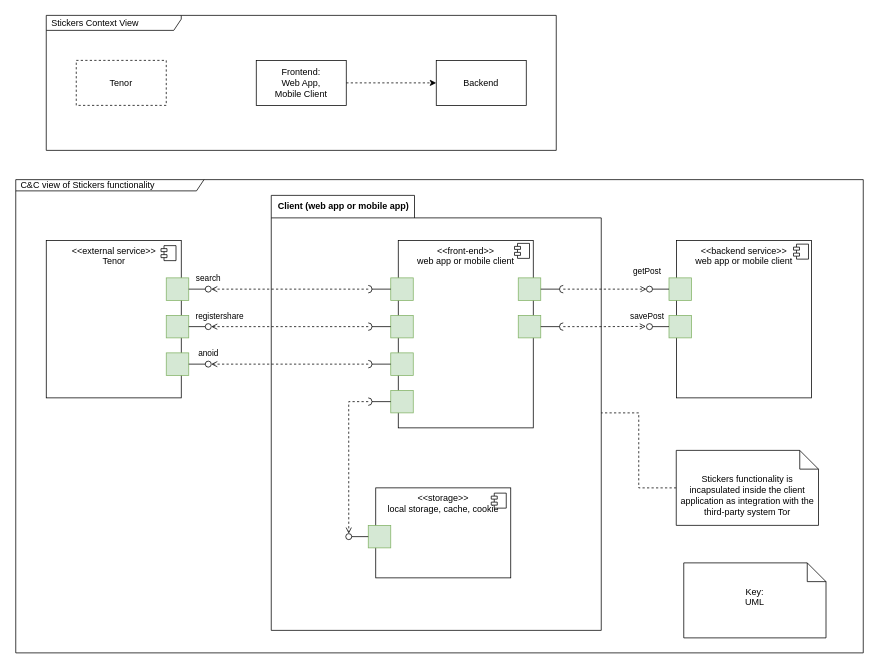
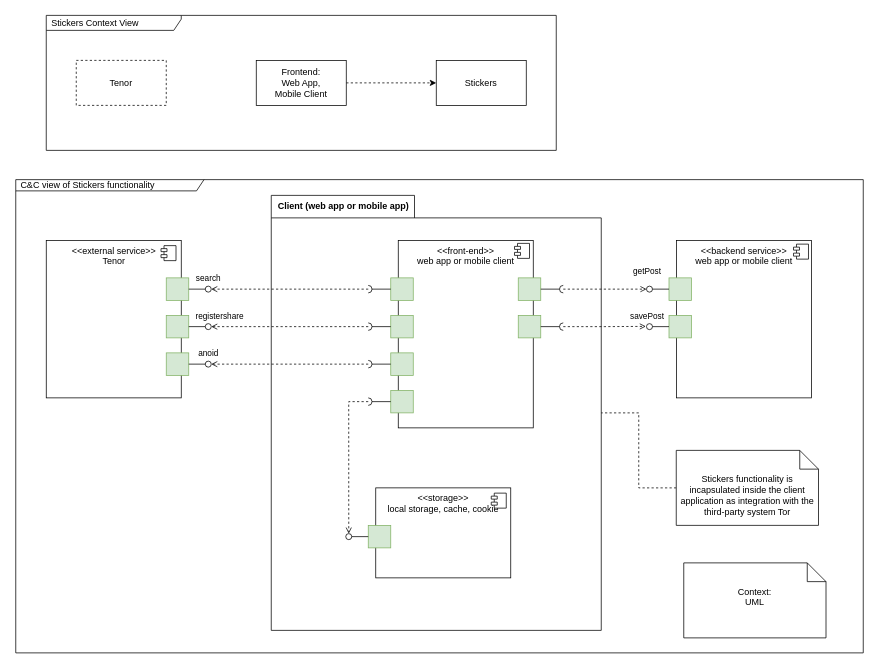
  <mxCell id="0" />
  <mxCell id="1" parent="0" />
  <mxCell id="2" value="Client (web app or mobile app)" style="shape=folder;fontStyle=1;tabWidth=191;tabHeight=30;tabPosition=left;html=1;boundedLbl=1;labelInHeader=1;container=1;collapsible=0;fontColor=#000000;" vertex="1" parent="1"><mxGeometry x="361" y="260" width="440" height="580" as="geometry" /></mxCell>
  <mxCell id="3" value="" style="html=1;strokeColor=none;resizeWidth=1;resizeHeight=1;fillColor=none;part=1;connectable=0;allowArrows=0;deletable=0;fontColor=#000000;" vertex="1" parent="2"><mxGeometry width="440.0" height="406" relative="1" as="geometry"><mxPoint y="30" as="offset" /></mxGeometry></mxCell>
  <mxCell id="4" value="Stickers Context View" style="shape=umlFrame;whiteSpace=wrap;html=1;width=180;height=20;boundedLbl=1;verticalAlign=middle;align=left;spacingLeft=5;" vertex="1" parent="1"><mxGeometry x="61" y="20" width="680" height="180" as="geometry" /></mxCell>
- <mxCell id="5" value="Backend" style="rounded=0;whiteSpace=wrap;html=1;" vertex="1" parent="1"><mxGeometry x="581" y="80" width="120" height="60" as="geometry" /></mxCell>
+ <mxCell id="5" value="Stickers" style="rounded=0;whiteSpace=wrap;html=1;" vertex="1" parent="1"><mxGeometry x="581" y="80" width="120" height="60" as="geometry" /></mxCell>
  <mxCell id="6" style="edgeStyle=orthogonalEdgeStyle;rounded=0;orthogonalLoop=1;jettySize=auto;html=1;dashed=1;" edge="1" parent="1" source="7" target="5"><mxGeometry relative="1" as="geometry" /></mxCell>
  <mxCell id="7" value="Frontend: &lt;br&gt;Web App,&lt;br&gt;Mobile Client" style="rounded=0;whiteSpace=wrap;html=1;" vertex="1" parent="1"><mxGeometry x="341" y="80" width="120" height="60" as="geometry" /></mxCell>
  <mxCell id="8" value="Tenor" style="rounded=0;whiteSpace=wrap;html=1;dashed=1;" vertex="1" parent="1"><mxGeometry x="101" y="80" width="120" height="60" as="geometry" /></mxCell>
  <mxCell id="9" style="edgeStyle=orthogonalEdgeStyle;rounded=0;orthogonalLoop=1;jettySize=auto;html=1;entryX=-0.105;entryY=0.539;entryDx=0;entryDy=0;entryPerimeter=0;fontColor=#000000;dashed=1;endArrow=open;endFill=0;" edge="1" parent="1" source="64" target="28"><mxGeometry relative="1" as="geometry" /></mxCell>
  <mxCell id="10" style="edgeStyle=orthogonalEdgeStyle;rounded=0;orthogonalLoop=1;jettySize=auto;html=1;fontColor=#000000;dashed=1;endArrow=open;endFill=0;" edge="1" parent="1" source="60" target="23"><mxGeometry relative="1" as="geometry" /></mxCell>
  <mxCell id="11" style="edgeStyle=orthogonalEdgeStyle;rounded=0;orthogonalLoop=1;jettySize=auto;html=1;dashed=1;fontColor=#000000;endArrow=open;endFill=0;" edge="1" parent="1" source="55" target="36"><mxGeometry relative="1" as="geometry" /></mxCell>
  <mxCell id="12" style="edgeStyle=orthogonalEdgeStyle;rounded=0;orthogonalLoop=1;jettySize=auto;html=1;dashed=1;fontColor=#000000;endArrow=open;endFill=0;" edge="1" parent="1" source="72" target="41"><mxGeometry relative="1" as="geometry" /></mxCell>
  <mxCell id="13" style="edgeStyle=orthogonalEdgeStyle;rounded=0;orthogonalLoop=1;jettySize=auto;html=1;dashed=1;fontColor=#000000;endArrow=open;endFill=0;startArrow=none;" edge="1" parent="1" source="68" target="46"><mxGeometry relative="1" as="geometry" /></mxCell>
  <mxCell id="14" style="edgeStyle=orthogonalEdgeStyle;rounded=0;orthogonalLoop=1;jettySize=auto;html=1;dashed=1;fontColor=#000000;endArrow=open;endFill=0;" edge="1" parent="1" source="76" target="84"><mxGeometry relative="1" as="geometry"><mxPoint x="450.34" y="700" as="targetPoint" /></mxGeometry></mxCell>
  <mxCell id="15" value="" style="group" vertex="1" connectable="0" parent="1"><mxGeometry x="861.33" y="320" width="220" height="210" as="geometry" /></mxCell>
  <mxCell id="16" value="" style="group" vertex="1" connectable="0" parent="15"><mxGeometry x="40" width="180" height="210" as="geometry" /></mxCell>
  <mxCell id="17" value="&amp;lt;&amp;lt;backend service&amp;gt;&amp;gt; &lt;br&gt;web app or mobile client" style="html=1;dropTarget=0;verticalAlign=top;container=0;" vertex="1" parent="16"><mxGeometry width="180" height="210" as="geometry" /></mxCell>
  <mxCell id="18" value="" style="shape=module;jettyWidth=8;jettyHeight=4;" vertex="1" parent="16"><mxGeometry x="156" y="5" width="20" height="20" as="geometry"><mxPoint x="-27" y="7" as="offset" /></mxGeometry></mxCell>
  <mxCell id="19" value="" style="group;rotation=-180;" vertex="1" connectable="0" parent="15"><mxGeometry y="50" width="60" height="30" as="geometry" /></mxCell>
  <mxCell id="20" value="" style="html=1;rounded=0;fillColor=#d5e8d4;strokeColor=#82b366;rotation=-180;" vertex="1" parent="19"><mxGeometry x="30" width="30" height="30" as="geometry" /></mxCell>
  <mxCell id="21" value="" style="endArrow=none;html=1;rounded=0;align=center;verticalAlign=top;endFill=0;labelBackgroundColor=none;endSize=2;" edge="1" parent="19" source="20" target="23"><mxGeometry relative="1" as="geometry" /></mxCell>
  <mxCell id="22" value="getPost" style="edgeLabel;html=1;align=center;verticalAlign=middle;resizable=0;points=[];rotation=0;" vertex="1" connectable="0" parent="21"><mxGeometry x="0.174" y="-1" relative="1" as="geometry"><mxPoint x="-17" y="-24" as="offset" /></mxGeometry></mxCell>
  <mxCell id="23" value="" style="ellipse;html=1;fontSize=11;align=center;fillColor=none;points=[];aspect=fixed;resizable=0;verticalAlign=bottom;labelPosition=center;verticalLabelPosition=top;flipH=1;rotation=-180;" vertex="1" parent="19"><mxGeometry y="11" width="8" height="8" as="geometry" /></mxCell>
  <mxCell id="24" value="" style="group;rotation=-180;" vertex="1" connectable="0" parent="15"><mxGeometry y="100" width="60" height="30" as="geometry" /></mxCell>
  <mxCell id="25" value="" style="html=1;rounded=0;fillColor=#d5e8d4;strokeColor=#82b366;rotation=-180;" vertex="1" parent="24"><mxGeometry x="30" width="30" height="30" as="geometry" /></mxCell>
  <mxCell id="26" value="" style="endArrow=none;html=1;rounded=0;align=center;verticalAlign=top;endFill=0;labelBackgroundColor=none;endSize=2;" edge="1" parent="24" source="25" target="28"><mxGeometry relative="1" as="geometry" /></mxCell>
  <mxCell id="27" value="savePost" style="edgeLabel;html=1;align=center;verticalAlign=middle;resizable=0;points=[];rotation=0;" vertex="1" connectable="0" parent="26"><mxGeometry x="0.174" y="-1" relative="1" as="geometry"><mxPoint x="-17" y="-14" as="offset" /></mxGeometry></mxCell>
  <mxCell id="28" value="" style="ellipse;html=1;fontSize=11;align=center;fillColor=none;points=[];aspect=fixed;resizable=0;verticalAlign=bottom;labelPosition=center;verticalLabelPosition=top;flipH=1;rotation=-180;" vertex="1" parent="24"><mxGeometry y="11" width="8" height="8" as="geometry" /></mxCell>
  <mxCell id="29" value="" style="group" vertex="1" connectable="0" parent="1"><mxGeometry x="61" y="320" width="220" height="210" as="geometry" /></mxCell>
  <mxCell id="30" value="&amp;lt;&amp;lt;external service&amp;gt;&amp;gt; &lt;br&gt;Tenor" style="html=1;dropTarget=0;verticalAlign=top;container=0;" vertex="1" parent="29"><mxGeometry width="180" height="210" as="geometry" /></mxCell>
  <mxCell id="31" value="" style="shape=module;jettyWidth=8;jettyHeight=4;" vertex="1" parent="30"><mxGeometry x="1" width="20" height="20" relative="1" as="geometry"><mxPoint x="-27" y="7" as="offset" /></mxGeometry></mxCell>
  <mxCell id="32" value="" style="group" vertex="1" connectable="0" parent="29"><mxGeometry x="160" y="50" width="60" height="30" as="geometry" /></mxCell>
  <mxCell id="33" value="" style="html=1;rounded=0;fillColor=#d5e8d4;strokeColor=#82b366;" vertex="1" parent="32"><mxGeometry width="30" height="30" as="geometry" /></mxCell>
  <mxCell id="34" value="" style="endArrow=none;html=1;rounded=0;align=center;verticalAlign=top;endFill=0;labelBackgroundColor=none;endSize=2;" edge="1" parent="32" source="33" target="36"><mxGeometry relative="1" as="geometry" /></mxCell>
  <mxCell id="35" value="search" style="edgeLabel;html=1;align=center;verticalAlign=middle;resizable=0;points=[];" vertex="1" connectable="0" parent="34"><mxGeometry x="0.174" y="-1" relative="1" as="geometry"><mxPoint x="12" y="-16" as="offset" /></mxGeometry></mxCell>
  <mxCell id="36" value="" style="ellipse;html=1;fontSize=11;align=center;fillColor=none;points=[];aspect=fixed;resizable=0;verticalAlign=bottom;labelPosition=center;verticalLabelPosition=top;flipH=1;" vertex="1" parent="32"><mxGeometry x="52" y="11" width="8" height="8" as="geometry" /></mxCell>
  <mxCell id="37" value="" style="group" vertex="1" connectable="0" parent="29"><mxGeometry x="160" y="100" width="60" height="30" as="geometry" /></mxCell>
  <mxCell id="38" value="" style="html=1;rounded=0;fillColor=#d5e8d4;strokeColor=#82b366;" vertex="1" parent="37"><mxGeometry width="30" height="30" as="geometry" /></mxCell>
  <mxCell id="39" value="" style="endArrow=none;html=1;rounded=0;align=center;verticalAlign=top;endFill=0;labelBackgroundColor=none;endSize=2;" edge="1" parent="37" source="38" target="41"><mxGeometry relative="1" as="geometry" /></mxCell>
  <mxCell id="40" value="registershare" style="edgeLabel;html=1;align=center;verticalAlign=middle;resizable=0;points=[];" vertex="1" connectable="0" parent="39"><mxGeometry x="0.174" y="-1" relative="1" as="geometry"><mxPoint x="27" y="-16" as="offset" /></mxGeometry></mxCell>
  <mxCell id="41" value="" style="ellipse;html=1;fontSize=11;align=center;fillColor=none;points=[];aspect=fixed;resizable=0;verticalAlign=bottom;labelPosition=center;verticalLabelPosition=top;flipH=1;" vertex="1" parent="37"><mxGeometry x="52" y="11" width="8" height="8" as="geometry" /></mxCell>
  <mxCell id="42" value="" style="group" vertex="1" connectable="0" parent="29"><mxGeometry x="160" y="150" width="60" height="30" as="geometry" /></mxCell>
  <mxCell id="43" value="" style="html=1;rounded=0;fillColor=#d5e8d4;strokeColor=#82b366;" vertex="1" parent="42"><mxGeometry width="30" height="30" as="geometry" /></mxCell>
  <mxCell id="44" value="" style="endArrow=none;html=1;rounded=0;align=center;verticalAlign=top;endFill=0;labelBackgroundColor=none;endSize=2;" edge="1" parent="42" source="43" target="46"><mxGeometry relative="1" as="geometry" /></mxCell>
  <mxCell id="45" value="anoid" style="edgeLabel;html=1;align=center;verticalAlign=middle;resizable=0;points=[];" vertex="1" connectable="0" parent="44"><mxGeometry x="0.174" y="-1" relative="1" as="geometry"><mxPoint x="12" y="-16" as="offset" /></mxGeometry></mxCell>
  <mxCell id="46" value="" style="ellipse;html=1;fontSize=11;align=center;fillColor=none;points=[];aspect=fixed;resizable=0;verticalAlign=bottom;labelPosition=center;verticalLabelPosition=top;flipH=1;" vertex="1" parent="42"><mxGeometry x="52" y="11" width="8" height="8" as="geometry" /></mxCell>
  <mxCell id="47" value="" style="group" vertex="1" connectable="0" parent="1"><mxGeometry x="490.34" y="320" width="660" height="550" as="geometry" /></mxCell>
  <mxCell id="48" value="" style="group" vertex="1" connectable="0" parent="47"><mxGeometry x="40" width="180" height="250" as="geometry" /></mxCell>
  <mxCell id="49" value="&amp;lt;&amp;lt;front-end&amp;gt;&amp;gt; &lt;br&gt;web app or mobile client" style="html=1;dropTarget=0;verticalAlign=top;container=0;" vertex="1" parent="48"><mxGeometry width="180" height="250" as="geometry" /></mxCell>
  <mxCell id="50" value="" style="shape=module;jettyWidth=8;jettyHeight=4;" vertex="1" parent="48"><mxGeometry x="155" y="4" width="20" height="20" as="geometry"><mxPoint x="-27" y="7" as="offset" /></mxGeometry></mxCell>
  <mxCell id="51" value="" style="group;direction=east;flipH=1;" vertex="1" connectable="0" parent="47"><mxGeometry y="50" width="660" height="500" as="geometry" /></mxCell>
  <mxCell id="52" value="C&amp;amp;C view of Stickers functionality" style="shape=umlFrame;whiteSpace=wrap;html=1;width=251;height=15;boundedLbl=1;verticalAlign=middle;align=left;spacingLeft=5;" vertex="1" parent="51"><mxGeometry x="-470" y="-131" width="1130" height="631" as="geometry" /></mxCell>
  <mxCell id="53" value="" style="html=1;rounded=0;sketch=0;flipV=0;flipH=0;direction=west;fillColor=#d5e8d4;strokeColor=#82b366;" vertex="1" parent="51"><mxGeometry x="30" width="30" height="30" as="geometry" /></mxCell>
  <mxCell id="54" value="" style="endArrow=none;html=1;rounded=0;align=center;verticalAlign=top;endFill=0;labelBackgroundColor=none;endSize=2;sketch=0;" edge="1" parent="51" source="53" target="55"><mxGeometry relative="1" as="geometry" /></mxCell>
  <mxCell id="55" value="" style="shape=requiredInterface;html=1;fontSize=11;align=center;fillColor=none;points=[];aspect=fixed;resizable=0;verticalAlign=bottom;labelPosition=center;verticalLabelPosition=top;flipH=0;sketch=0;flipV=0;" vertex="1" parent="51"><mxGeometry y="10" width="5" height="10" as="geometry" /></mxCell>
- <mxCell id="56" value="Key:&lt;br&gt;UML" style="shape=note2;boundedLbl=1;whiteSpace=wrap;html=1;size=25;verticalAlign=top;align=center;fontColor=#000000;" vertex="1" parent="51"><mxGeometry x="420.66" y="380" width="189.67" height="100" as="geometry" /></mxCell>
+ <mxCell id="56" value="Context:&lt;br&gt;UML" style="shape=note2;boundedLbl=1;whiteSpace=wrap;html=1;size=25;verticalAlign=top;align=center;fontColor=#000000;" vertex="1" parent="51"><mxGeometry x="420.66" y="380" width="189.67" height="100" as="geometry" /></mxCell>
  <mxCell id="57" value="" style="group;direction=east;flipH=1;rotation=-180;" vertex="1" connectable="0" parent="47"><mxGeometry x="200" y="50" width="60" height="30" as="geometry" /></mxCell>
  <mxCell id="58" value="" style="html=1;rounded=0;sketch=0;flipV=0;flipH=0;direction=west;fillColor=#d5e8d4;strokeColor=#82b366;rotation=-180;" vertex="1" parent="57"><mxGeometry width="30" height="30" as="geometry" /></mxCell>
  <mxCell id="59" value="" style="endArrow=none;html=1;rounded=0;align=center;verticalAlign=top;endFill=0;labelBackgroundColor=none;endSize=2;sketch=0;" edge="1" parent="57" source="58" target="60"><mxGeometry relative="1" as="geometry" /></mxCell>
  <mxCell id="60" value="" style="shape=requiredInterface;html=1;fontSize=11;align=center;fillColor=none;points=[];aspect=fixed;resizable=0;verticalAlign=bottom;labelPosition=center;verticalLabelPosition=top;flipH=0;sketch=0;flipV=0;rotation=-180;" vertex="1" parent="57"><mxGeometry x="55" y="10" width="5" height="10" as="geometry" /></mxCell>
  <mxCell id="61" value="" style="group;direction=east;flipH=1;rotation=-180;" vertex="1" connectable="0" parent="47"><mxGeometry x="200" y="100" width="60" height="30" as="geometry" /></mxCell>
  <mxCell id="62" value="" style="html=1;rounded=0;sketch=0;flipV=0;flipH=0;direction=west;fillColor=#d5e8d4;strokeColor=#82b366;rotation=-180;" vertex="1" parent="61"><mxGeometry width="30" height="30" as="geometry" /></mxCell>
  <mxCell id="63" value="" style="endArrow=none;html=1;rounded=0;align=center;verticalAlign=top;endFill=0;labelBackgroundColor=none;endSize=2;sketch=0;" edge="1" parent="61" source="62" target="64"><mxGeometry relative="1" as="geometry" /></mxCell>
  <mxCell id="64" value="" style="shape=requiredInterface;html=1;fontSize=11;align=center;fillColor=none;points=[];aspect=fixed;resizable=0;verticalAlign=bottom;labelPosition=center;verticalLabelPosition=top;flipH=0;sketch=0;flipV=0;rotation=-180;" vertex="1" parent="61"><mxGeometry x="55" y="10" width="5" height="10" as="geometry" /></mxCell>
  <mxCell id="65" value="" style="group;direction=east;flipH=1;" vertex="1" connectable="0" parent="47"><mxGeometry y="150" width="60" height="30" as="geometry" /></mxCell>
  <mxCell id="66" value="" style="html=1;rounded=0;sketch=0;flipV=0;flipH=0;direction=west;fillColor=#d5e8d4;strokeColor=#82b366;" vertex="1" parent="65"><mxGeometry x="30" width="30" height="30" as="geometry" /></mxCell>
  <mxCell id="67" value="" style="endArrow=none;html=1;rounded=0;align=center;verticalAlign=top;endFill=0;labelBackgroundColor=none;endSize=2;sketch=0;" edge="1" parent="65" source="66" target="68"><mxGeometry relative="1" as="geometry" /></mxCell>
  <mxCell id="68" value="" style="shape=requiredInterface;html=1;fontSize=11;align=center;fillColor=none;points=[];aspect=fixed;resizable=0;verticalAlign=bottom;labelPosition=center;verticalLabelPosition=top;flipH=0;sketch=0;flipV=0;" vertex="1" parent="65"><mxGeometry y="10" width="5" height="10" as="geometry" /></mxCell>
  <mxCell id="69" value="" style="group;direction=east;flipH=1;" vertex="1" connectable="0" parent="47"><mxGeometry y="100" width="60" height="30" as="geometry" /></mxCell>
  <mxCell id="70" value="" style="html=1;rounded=0;sketch=0;flipV=0;flipH=0;direction=west;fillColor=#d5e8d4;strokeColor=#82b366;" vertex="1" parent="69"><mxGeometry x="30" width="30" height="30" as="geometry" /></mxCell>
  <mxCell id="71" value="" style="endArrow=none;html=1;rounded=0;align=center;verticalAlign=top;endFill=0;labelBackgroundColor=none;endSize=2;sketch=0;" edge="1" parent="69" source="70" target="72"><mxGeometry relative="1" as="geometry" /></mxCell>
  <mxCell id="72" value="" style="shape=requiredInterface;html=1;fontSize=11;align=center;fillColor=none;points=[];aspect=fixed;resizable=0;verticalAlign=bottom;labelPosition=center;verticalLabelPosition=top;flipH=0;sketch=0;flipV=0;" vertex="1" parent="69"><mxGeometry y="10" width="5" height="10" as="geometry" /></mxCell>
  <mxCell id="73" value="" style="group;direction=east;flipH=1;" vertex="1" connectable="0" parent="47"><mxGeometry y="200" width="60" height="30" as="geometry" /></mxCell>
  <mxCell id="74" value="" style="html=1;rounded=0;sketch=0;flipV=0;flipH=0;direction=west;fillColor=#d5e8d4;strokeColor=#82b366;" vertex="1" parent="73"><mxGeometry x="30" width="30" height="30" as="geometry" /></mxCell>
  <mxCell id="75" value="" style="endArrow=none;html=1;rounded=0;align=center;verticalAlign=top;endFill=0;labelBackgroundColor=none;endSize=2;sketch=0;" edge="1" parent="73" source="74" target="76"><mxGeometry relative="1" as="geometry" /></mxCell>
  <mxCell id="76" value="" style="shape=requiredInterface;html=1;fontSize=11;align=center;fillColor=none;points=[];aspect=fixed;resizable=0;verticalAlign=bottom;labelPosition=center;verticalLabelPosition=top;flipH=0;sketch=0;flipV=0;" vertex="1" parent="73"><mxGeometry y="10" width="5" height="10" as="geometry" /></mxCell>
  <mxCell id="77" value="" style="group" vertex="1" connectable="0" parent="1"><mxGeometry x="460.34" y="650" width="220" height="120" as="geometry" /></mxCell>
  <mxCell id="78" value="" style="group" vertex="1" connectable="0" parent="77"><mxGeometry x="40" width="180" height="120" as="geometry" /></mxCell>
  <mxCell id="79" value="&amp;lt;&amp;lt;storage&amp;gt;&amp;gt;&lt;br&gt;local storage, cache, cookie" style="html=1;dropTarget=0;verticalAlign=top;container=0;" vertex="1" parent="78"><mxGeometry width="180" height="120" as="geometry" /></mxCell>
  <mxCell id="80" value="" style="shape=module;jettyWidth=8;jettyHeight=4;" vertex="1" parent="78"><mxGeometry x="154" y="7" width="20" height="20" as="geometry"><mxPoint x="-27" y="7" as="offset" /></mxGeometry></mxCell>
  <mxCell id="81" value="" style="group;rotation=-180;" vertex="1" connectable="0" parent="77"><mxGeometry y="50" width="60" height="30" as="geometry" /></mxCell>
  <mxCell id="82" value="" style="html=1;rounded=0;fillColor=#d5e8d4;strokeColor=#82b366;rotation=-180;" vertex="1" parent="81"><mxGeometry x="30" width="30" height="30" as="geometry" /></mxCell>
  <mxCell id="83" value="" style="endArrow=none;html=1;rounded=0;align=center;verticalAlign=top;endFill=0;labelBackgroundColor=none;endSize=2;" edge="1" parent="81" source="82" target="84"><mxGeometry relative="1" as="geometry" /></mxCell>
  <mxCell id="84" value="" style="ellipse;html=1;fontSize=11;align=center;fillColor=none;points=[];aspect=fixed;resizable=0;verticalAlign=bottom;labelPosition=center;verticalLabelPosition=top;flipH=1;rotation=-180;" vertex="1" parent="81"><mxGeometry y="11" width="8" height="8" as="geometry" /></mxCell>
  <mxCell id="85" style="edgeStyle=orthogonalEdgeStyle;rounded=0;orthogonalLoop=1;jettySize=auto;html=1;dashed=1;fontColor=#000000;endArrow=none;endFill=0;" edge="1" parent="1" source="86" target="2"><mxGeometry relative="1" as="geometry" /></mxCell>
  <mxCell id="86" value="Stickers functionality is incapsulated inside the client application as integration with the third-party system Tor" style="shape=note2;boundedLbl=1;whiteSpace=wrap;html=1;size=25;verticalAlign=top;align=center;fontColor=#000000;" vertex="1" parent="1"><mxGeometry x="901" y="600" width="189.67" height="100" as="geometry" /></mxCell>
